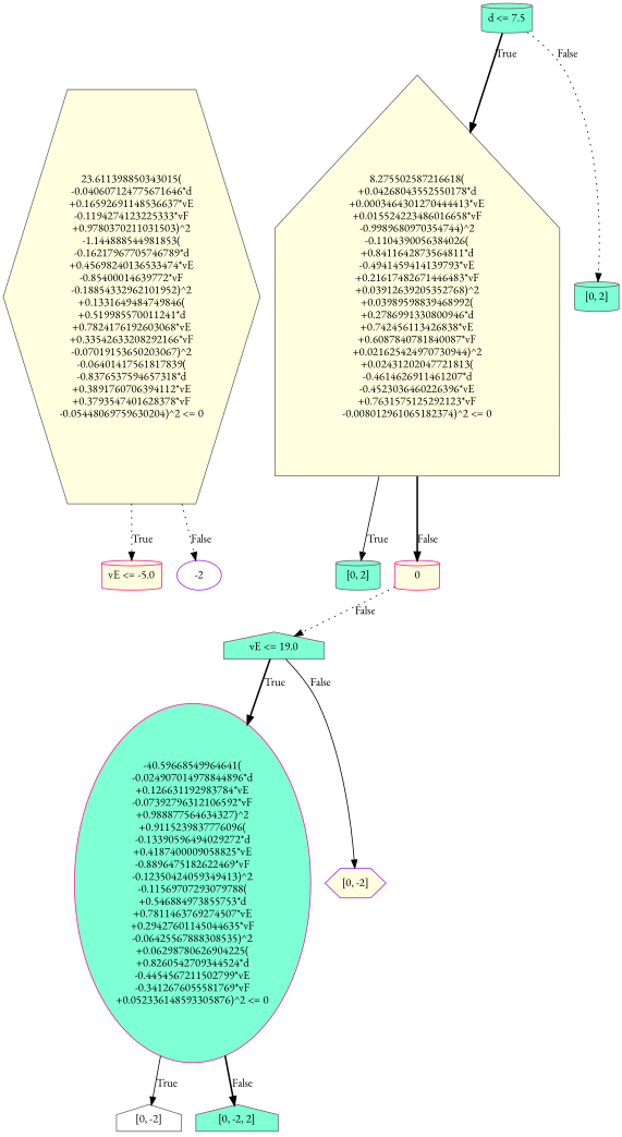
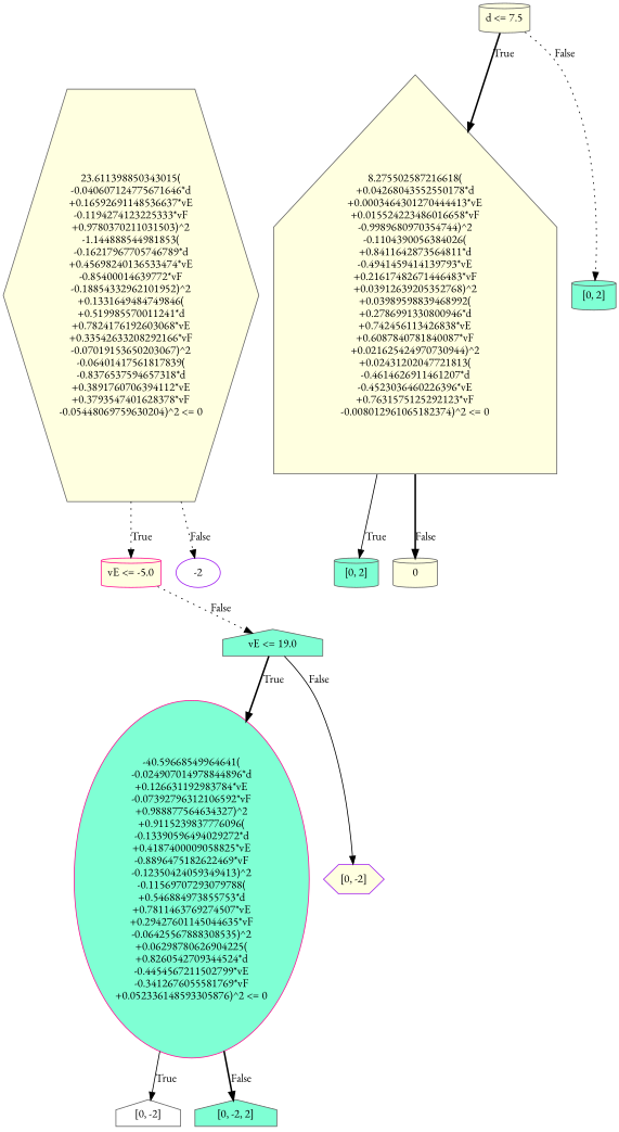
  digraph {
    fontname="EB Garamond"
    node [color=gray40 fillcolor=lightyellow fontname="EB Garamond" shape=cylinder style=filled]
    edge [fontname="EB Garamond" style=dotted]
    n1 [label="23.611398850343015(\n-0.040607124775671646*d\n+0.16592691148536637*vE\n-0.1194274123225333*vF\n+0.9780370211031503)^2\n-1.144888544981853(\n-0.16217967705746789*d\n+0.45698240136533474*vE\n-0.85400014639772*vF\n-0.18854332962101952)^2\n+0.1331649484749846(\n+0.519985570011241*d\n+0.7824176192603068*vE\n+0.33542633208292166*vF\n-0.07019153650203067)^2\n-0.06401417561817839(\n-0.8376537594657318*d\n+0.3891760706394112*vE\n+0.3793547401628378*vF\n-0.05448069759630204)^2 <= 0" shape=hexagon]
    n2 [color=deeppink label="vE <= -5.0"]
    n3 [color=purple fillcolor=white label=-2 shape=ellipse]
    n4 [fillcolor=aquamarine label="vE <= 19.0" shape=house]
-   n5 [fillcolor=aquamarine label="d <= 7.5"]
+   n5 [label="d <= 7.5"]
    n6 [label="8.275502587216618(\n+0.04268043552550178*d\n+0.0003464301270444413*vE\n+0.015524223486016658*vF\n-0.9989680970354744)^2\n-0.1104390056384026(\n+0.8411642873564811*d\n-0.4941459414139793*vE\n+0.21617482671446483*vF\n+0.03912639205352768)^2\n+0.03989598839468992(\n+0.2786991330800946*d\n+0.742456113426838*vE\n+0.6087840781840087*vF\n+0.021625424970730944)^2\n+0.02431202047721813(\n-0.4614626911461207*d\n-0.4523036460226396*vE\n+0.7631575125292123*vF\n-0.008012961065182374)^2 <= 0" shape=house]
    n7 [fillcolor=aquamarine label="[0, 2]"]
    n8 [color=deeppink fillcolor=aquamarine label="-40.59668549964641(\n-0.024907014978844896*d\n+0.126631192983784*vE\n-0.07392796312106592*vF\n+0.988877564634327)^2\n+0.9115239837776096(\n-0.13390596494029272*d\n+0.4187400009058825*vE\n-0.8896475182622469*vF\n-0.12350424059349413)^2\n-0.11569707293079788(\n+0.546884973855753*d\n+0.7811463769274507*vE\n+0.29427601145044635*vF\n-0.06425567888308535)^2\n+0.06298780626904225(\n+0.8260542709344524*d\n-0.4454567211502799*vE\n-0.3412676055581769*vF\n+0.052336148593305876)^2 <= 0" shape=ellipse]
    n9 [color=purple label="[0, -2]" shape=hexagon]
    n10 [fillcolor=aquamarine label="[0, 2]"]
-   n11 [color=deeppink label=0]
+   n11 [label=0]
    n12 [fillcolor=white label="[0, -2]" shape=house]
    n13 [fillcolor=aquamarine label="[0, -2, 2]" shape=house]
    n1 -> n2 [label=True]
    n1 -> n3 [label=False]
-   n11 -> n4 [label=False]
+   n2 -> n4 [label=False]
    n4 -> n8 [label=True style=bold]
    n4 -> n9 [label=False style=solid]
    n5 -> n6 [label=True style=bold]
    n5 -> n7 [label=False]
    n6 -> n10 [label=True style=solid]
    n6 -> n11 [label=False style=bold]
    n8 -> n12 [label=True style=solid]
    n8 -> n13 [label=False style=bold]
  }
